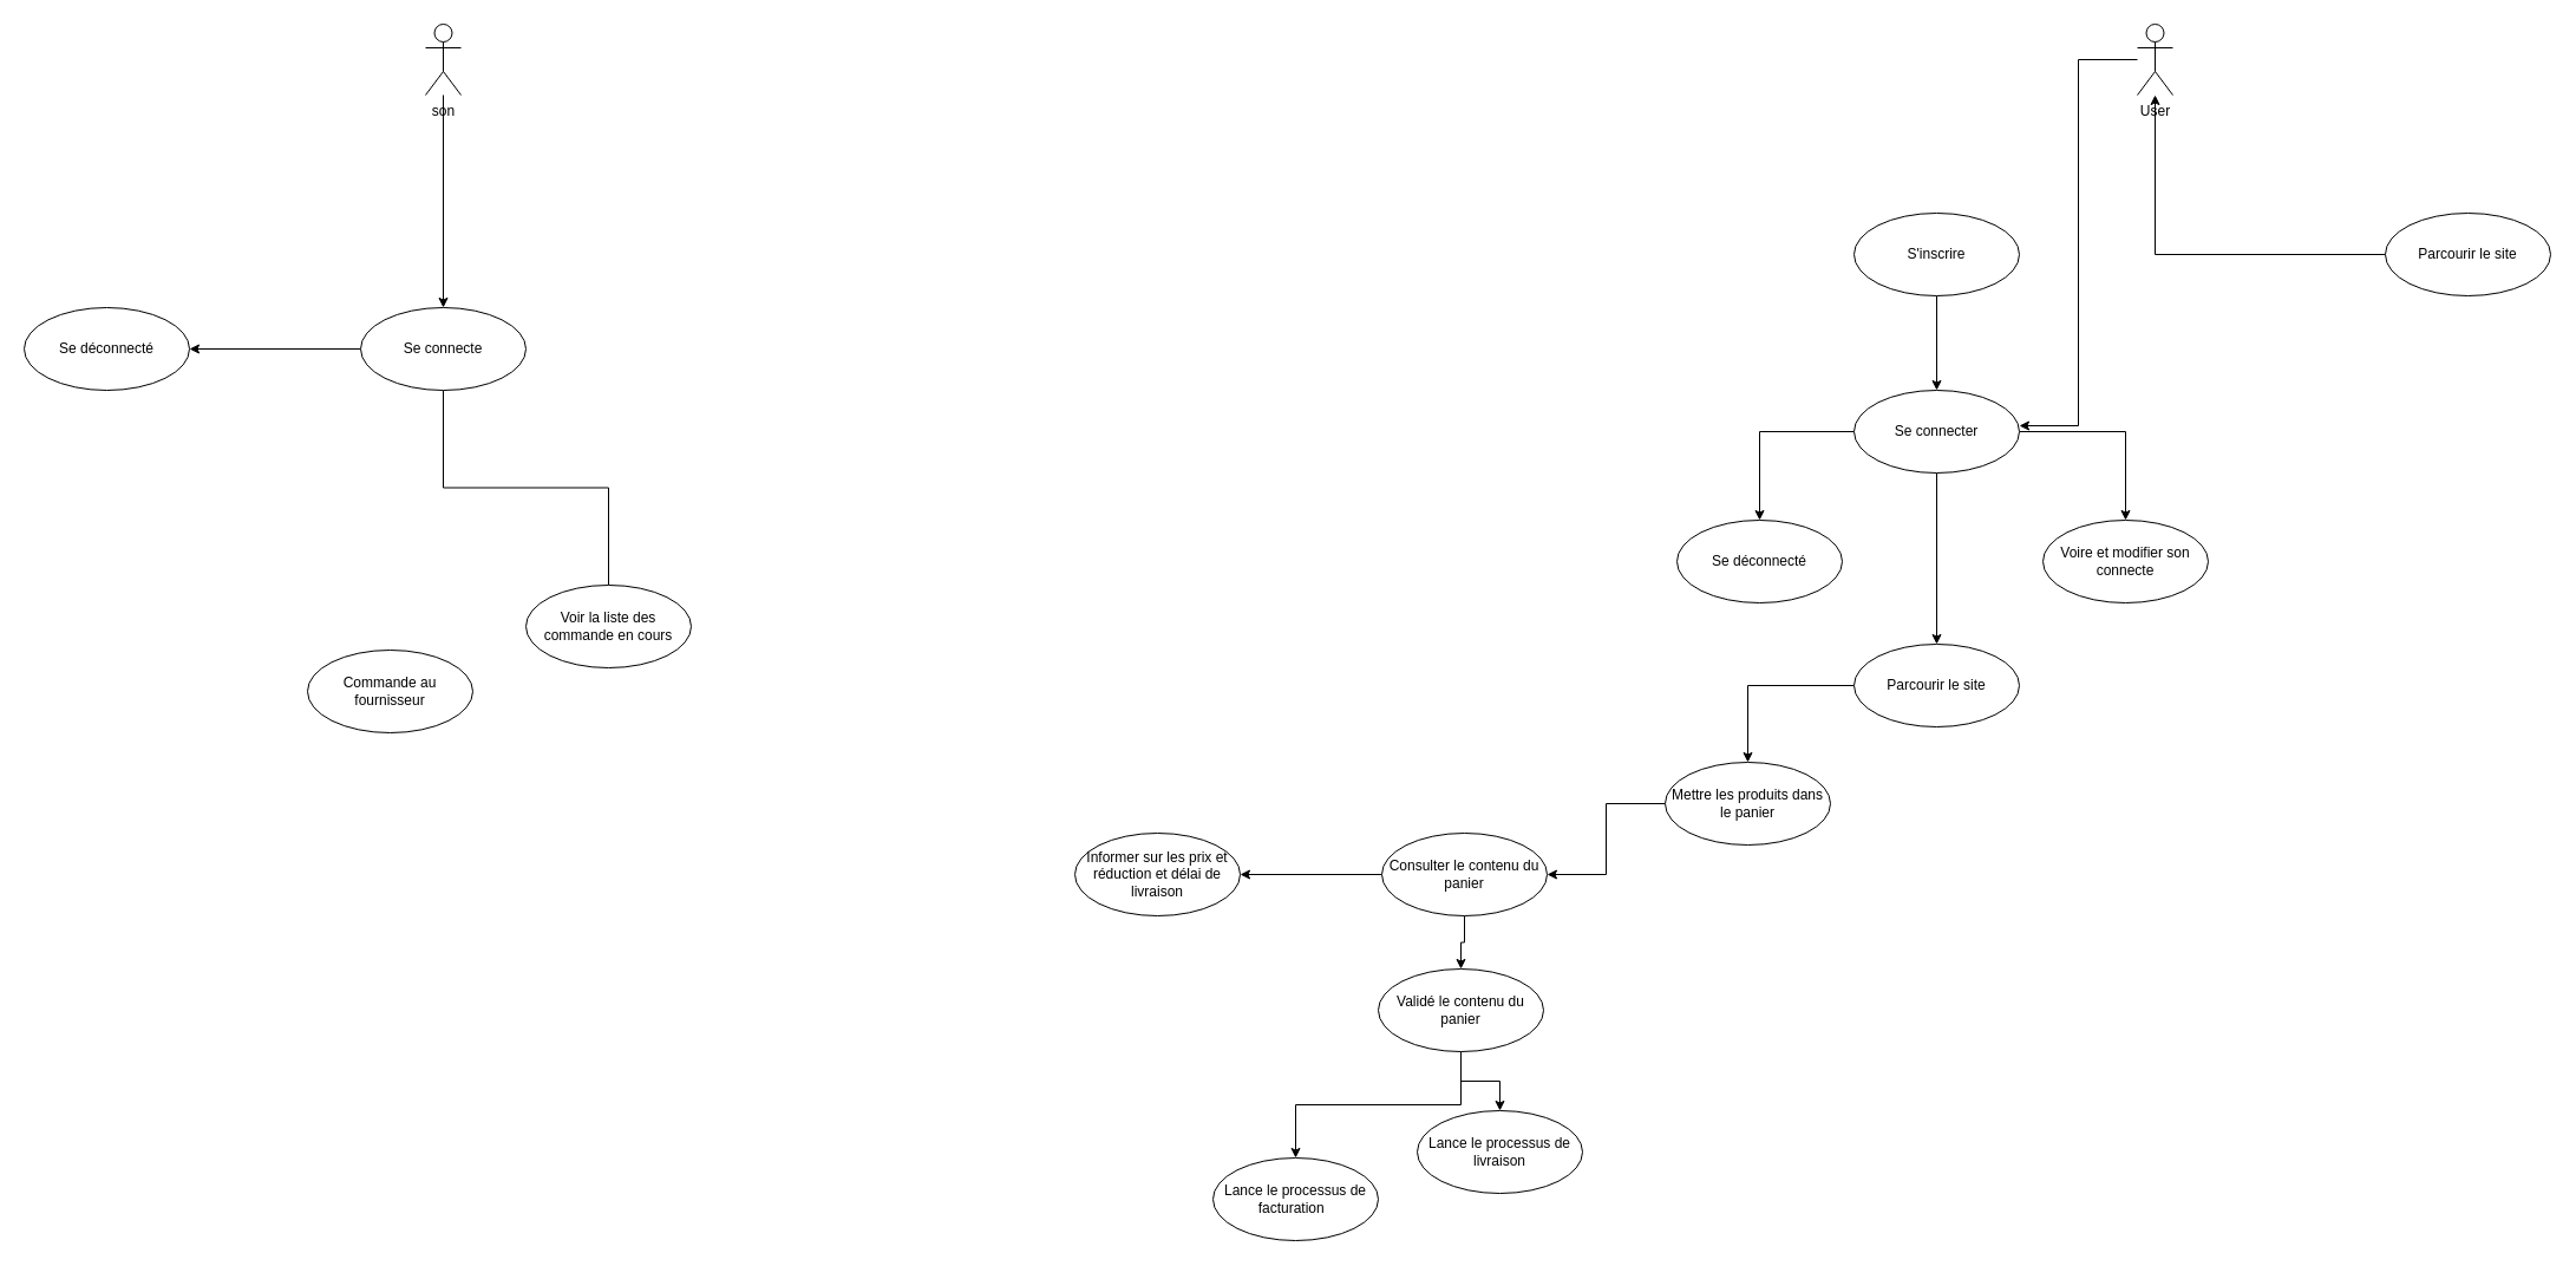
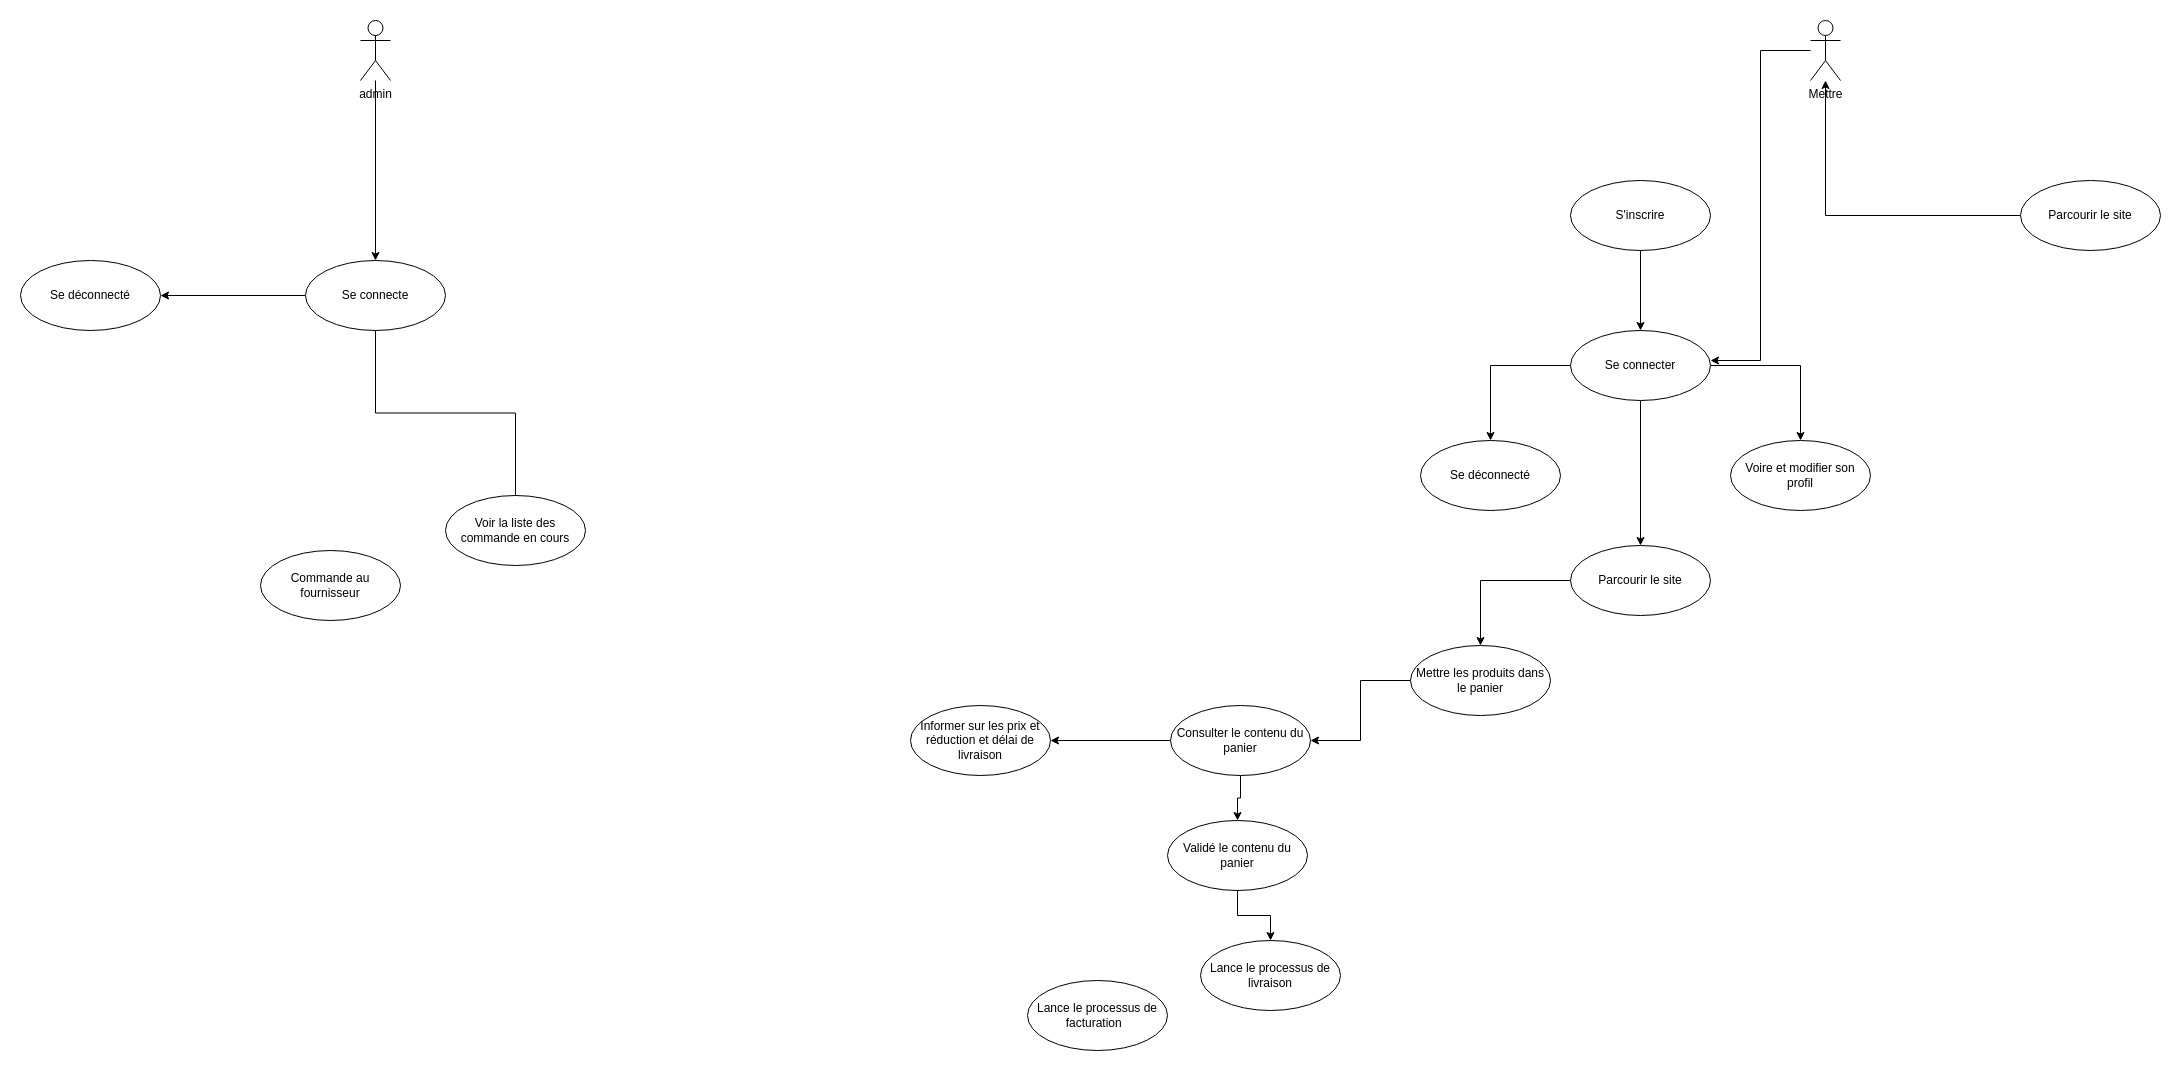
  <mxCell id="0" />
  <mxCell id="1" parent="0" />
  <mxCell id="2" style="edgeStyle=orthogonalEdgeStyle;rounded=0;orthogonalLoop=1;jettySize=auto;html=1;entryX=1;entryY=0.429;entryDx=0;entryDy=0;entryPerimeter=0;" edge="1" parent="1" source="3" target="11"><mxGeometry relative="1" as="geometry" /></mxCell>
- <mxCell id="3" value="User" style="shape=umlActor;verticalLabelPosition=bottom;verticalAlign=top;html=1;" vertex="1" parent="1"><mxGeometry x="1810" y="20" width="30" height="60" as="geometry" /></mxCell>
+ <mxCell id="3" value="Mettre" style="shape=umlActor;verticalLabelPosition=bottom;verticalAlign=top;html=1;" vertex="1" parent="1"><mxGeometry x="1810" y="20" width="30" height="60" as="geometry" /></mxCell>
  <mxCell id="4" style="edgeStyle=orthogonalEdgeStyle;rounded=0;orthogonalLoop=1;jettySize=auto;html=1;" edge="1" parent="1" source="5" target="11"><mxGeometry relative="1" as="geometry"><mxPoint x="1760" y="310" as="targetPoint" /></mxGeometry></mxCell>
  <mxCell id="5" value="S'inscrire" style="ellipse;whiteSpace=wrap;html=1;" vertex="1" parent="1"><mxGeometry x="1570" y="180" width="140" height="70" as="geometry" /></mxCell>
  <mxCell id="6" style="edgeStyle=orthogonalEdgeStyle;rounded=0;orthogonalLoop=1;jettySize=auto;html=1;" edge="1" parent="1" source="7" target="3"><mxGeometry relative="1" as="geometry" /></mxCell>
  <mxCell id="7" value="Parcourir le site" style="ellipse;whiteSpace=wrap;html=1;" vertex="1" parent="1"><mxGeometry x="2020" y="180" width="140" height="70" as="geometry" /></mxCell>
  <mxCell id="8" style="edgeStyle=orthogonalEdgeStyle;rounded=0;orthogonalLoop=1;jettySize=auto;html=1;" edge="1" parent="1" source="11" target="12"><mxGeometry relative="1" as="geometry" /></mxCell>
  <mxCell id="9" style="edgeStyle=orthogonalEdgeStyle;rounded=0;orthogonalLoop=1;jettySize=auto;html=1;entryX=0.5;entryY=0;entryDx=0;entryDy=0;" edge="1" parent="1" source="11" target="13"><mxGeometry relative="1" as="geometry" /></mxCell>
  <mxCell id="10" style="edgeStyle=orthogonalEdgeStyle;rounded=0;orthogonalLoop=1;jettySize=auto;html=1;" edge="1" parent="1" source="11" target="15"><mxGeometry relative="1" as="geometry"><mxPoint x="1640" y="580" as="targetPoint" /></mxGeometry></mxCell>
  <mxCell id="11" value="Se connecter" style="ellipse;whiteSpace=wrap;html=1;" vertex="1" parent="1"><mxGeometry x="1570" y="330" width="140" height="70" as="geometry" /></mxCell>
  <mxCell id="12" value="Se déconnecté" style="ellipse;whiteSpace=wrap;html=1;" vertex="1" parent="1"><mxGeometry x="1420" y="440" width="140" height="70" as="geometry" /></mxCell>
- <mxCell id="13" value="Voire et modifier son connecte" style="ellipse;whiteSpace=wrap;html=1;" vertex="1" parent="1"><mxGeometry x="1730" y="440" width="140" height="70" as="geometry" /></mxCell>
+ <mxCell id="13" value="Voire et modifier son profil" style="ellipse;whiteSpace=wrap;html=1;" vertex="1" parent="1"><mxGeometry x="1730" y="440" width="140" height="70" as="geometry" /></mxCell>
  <mxCell id="14" style="edgeStyle=orthogonalEdgeStyle;rounded=0;orthogonalLoop=1;jettySize=auto;html=1;" edge="1" parent="1" source="15" target="17"><mxGeometry relative="1" as="geometry"><mxPoint x="1480" y="680" as="targetPoint" /></mxGeometry></mxCell>
  <mxCell id="15" value="Parcourir le site" style="ellipse;whiteSpace=wrap;html=1;" vertex="1" parent="1"><mxGeometry x="1570" y="545" width="140" height="70" as="geometry" /></mxCell>
  <mxCell id="16" style="edgeStyle=orthogonalEdgeStyle;rounded=0;orthogonalLoop=1;jettySize=auto;html=1;" edge="1" parent="1" source="17" target="20"><mxGeometry relative="1" as="geometry"><mxPoint x="1240" y="740" as="targetPoint" /></mxGeometry></mxCell>
  <mxCell id="17" value="Mettre les produits dans le panier" style="ellipse;whiteSpace=wrap;html=1;" vertex="1" parent="1"><mxGeometry x="1410" y="645" width="140" height="70" as="geometry" /></mxCell>
  <mxCell id="18" style="edgeStyle=orthogonalEdgeStyle;rounded=0;orthogonalLoop=1;jettySize=auto;html=1;" edge="1" parent="1" source="20" target="23"><mxGeometry relative="1" as="geometry"><mxPoint x="1240" y="880" as="targetPoint" /></mxGeometry></mxCell>
  <mxCell id="19" style="edgeStyle=orthogonalEdgeStyle;rounded=0;orthogonalLoop=1;jettySize=auto;html=1;" edge="1" parent="1" source="20" target="24"><mxGeometry relative="1" as="geometry"><mxPoint x="1049" y="740" as="targetPoint" /></mxGeometry></mxCell>
  <mxCell id="20" value="Consulter le contenu du panier" style="ellipse;whiteSpace=wrap;html=1;" vertex="1" parent="1"><mxGeometry x="1170" y="705" width="140" height="70" as="geometry" /></mxCell>
- <mxCell id="21" style="edgeStyle=orthogonalEdgeStyle;rounded=0;orthogonalLoop=1;jettySize=auto;html=1;" edge="1" parent="1" source="23" target="25"><mxGeometry relative="1" as="geometry"><mxPoint x="1110" y="1000" as="targetPoint" /></mxGeometry></mxCell>
  <mxCell id="22" style="edgeStyle=orthogonalEdgeStyle;rounded=0;orthogonalLoop=1;jettySize=auto;html=1;" edge="1" parent="1" source="23" target="26"><mxGeometry relative="1" as="geometry"><mxPoint x="1260" y="960" as="targetPoint" /></mxGeometry></mxCell>
  <mxCell id="23" value="Validé le contenu du panier" style="ellipse;whiteSpace=wrap;html=1;" vertex="1" parent="1"><mxGeometry x="1167" y="820" width="140" height="70" as="geometry" /></mxCell>
  <mxCell id="24" value="Informer sur les prix et réduction et délai de livraison" style="ellipse;whiteSpace=wrap;html=1;" vertex="1" parent="1"><mxGeometry x="910" y="705" width="140" height="70" as="geometry" /></mxCell>
  <mxCell id="25" value="Lance le processus de facturation&amp;nbsp;&amp;nbsp;" style="ellipse;whiteSpace=wrap;html=1;" vertex="1" parent="1"><mxGeometry x="1027" y="980" width="140" height="70" as="geometry" /></mxCell>
  <mxCell id="26" value="Lance le processus de livraison" style="ellipse;whiteSpace=wrap;html=1;" vertex="1" parent="1"><mxGeometry x="1200" y="940" width="140" height="70" as="geometry" /></mxCell>
  <mxCell id="27" style="edgeStyle=orthogonalEdgeStyle;rounded=0;orthogonalLoop=1;jettySize=auto;html=1;" edge="1" parent="1" source="28" target="31"><mxGeometry relative="1" as="geometry"><mxPoint x="655" y="300" as="targetPoint" /><Array as="points"><mxPoint x="375" y="300" /></Array></mxGeometry></mxCell>
- <mxCell id="28" value="son" style="shape=umlActor;verticalLabelPosition=bottom;verticalAlign=top;html=1;" vertex="1" parent="1"><mxGeometry x="360" y="20" width="30" height="60" as="geometry" /></mxCell>
+ <mxCell id="28" value="admin" style="shape=umlActor;verticalLabelPosition=bottom;verticalAlign=top;html=1;" vertex="1" parent="1"><mxGeometry x="360" y="20" width="30" height="60" as="geometry" /></mxCell>
  <mxCell id="29" style="edgeStyle=orthogonalEdgeStyle;rounded=0;orthogonalLoop=1;jettySize=auto;html=1;" edge="1" parent="1" source="31" target="32"><mxGeometry relative="1" as="geometry"><mxPoint x="450" y="300" as="targetPoint" /></mxGeometry></mxCell>
  <mxCell id="30" style="edgeStyle=orthogonalEdgeStyle;rounded=0;orthogonalLoop=1;jettySize=auto;html=1;endArrow=none;" edge="1" parent="1" source="31" target="34"><mxGeometry relative="1" as="geometry"><mxPoint x="440" y="430" as="targetPoint" /></mxGeometry></mxCell>
  <mxCell id="31" value="Se connecte" style="ellipse;whiteSpace=wrap;html=1;" vertex="1" parent="1"><mxGeometry x="305" y="260" width="140" height="70" as="geometry" /></mxCell>
  <mxCell id="32" value="Se déconnecté" style="ellipse;whiteSpace=wrap;html=1;" vertex="1" parent="1"><mxGeometry x="20" y="260" width="140" height="70" as="geometry" /></mxCell>
  <mxCell id="33" value="Commande au fournisseur" style="ellipse;whiteSpace=wrap;html=1;" vertex="1" parent="1"><mxGeometry x="260" y="550" width="140" height="70" as="geometry" /></mxCell>
  <mxCell id="34" value="Voir la liste des commande en cours" style="ellipse;whiteSpace=wrap;html=1;" vertex="1" parent="1"><mxGeometry x="445" y="495" width="140" height="70" as="geometry" /></mxCell>
